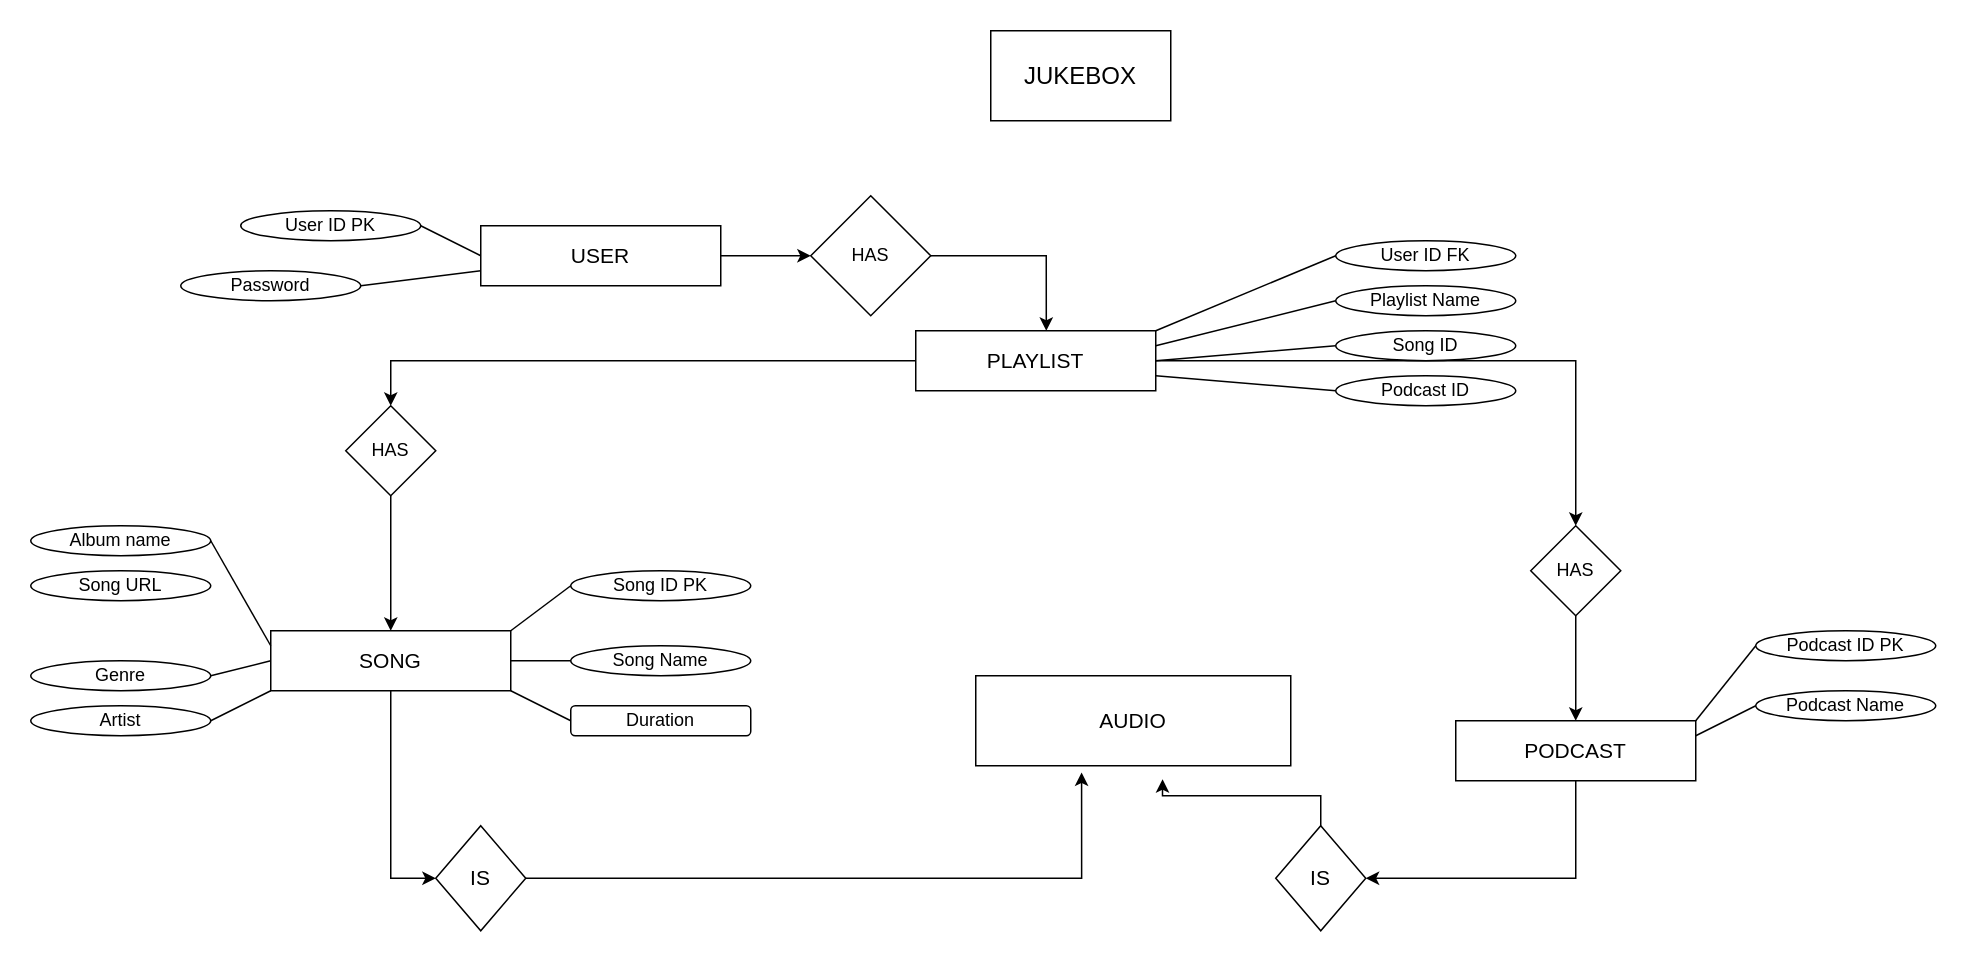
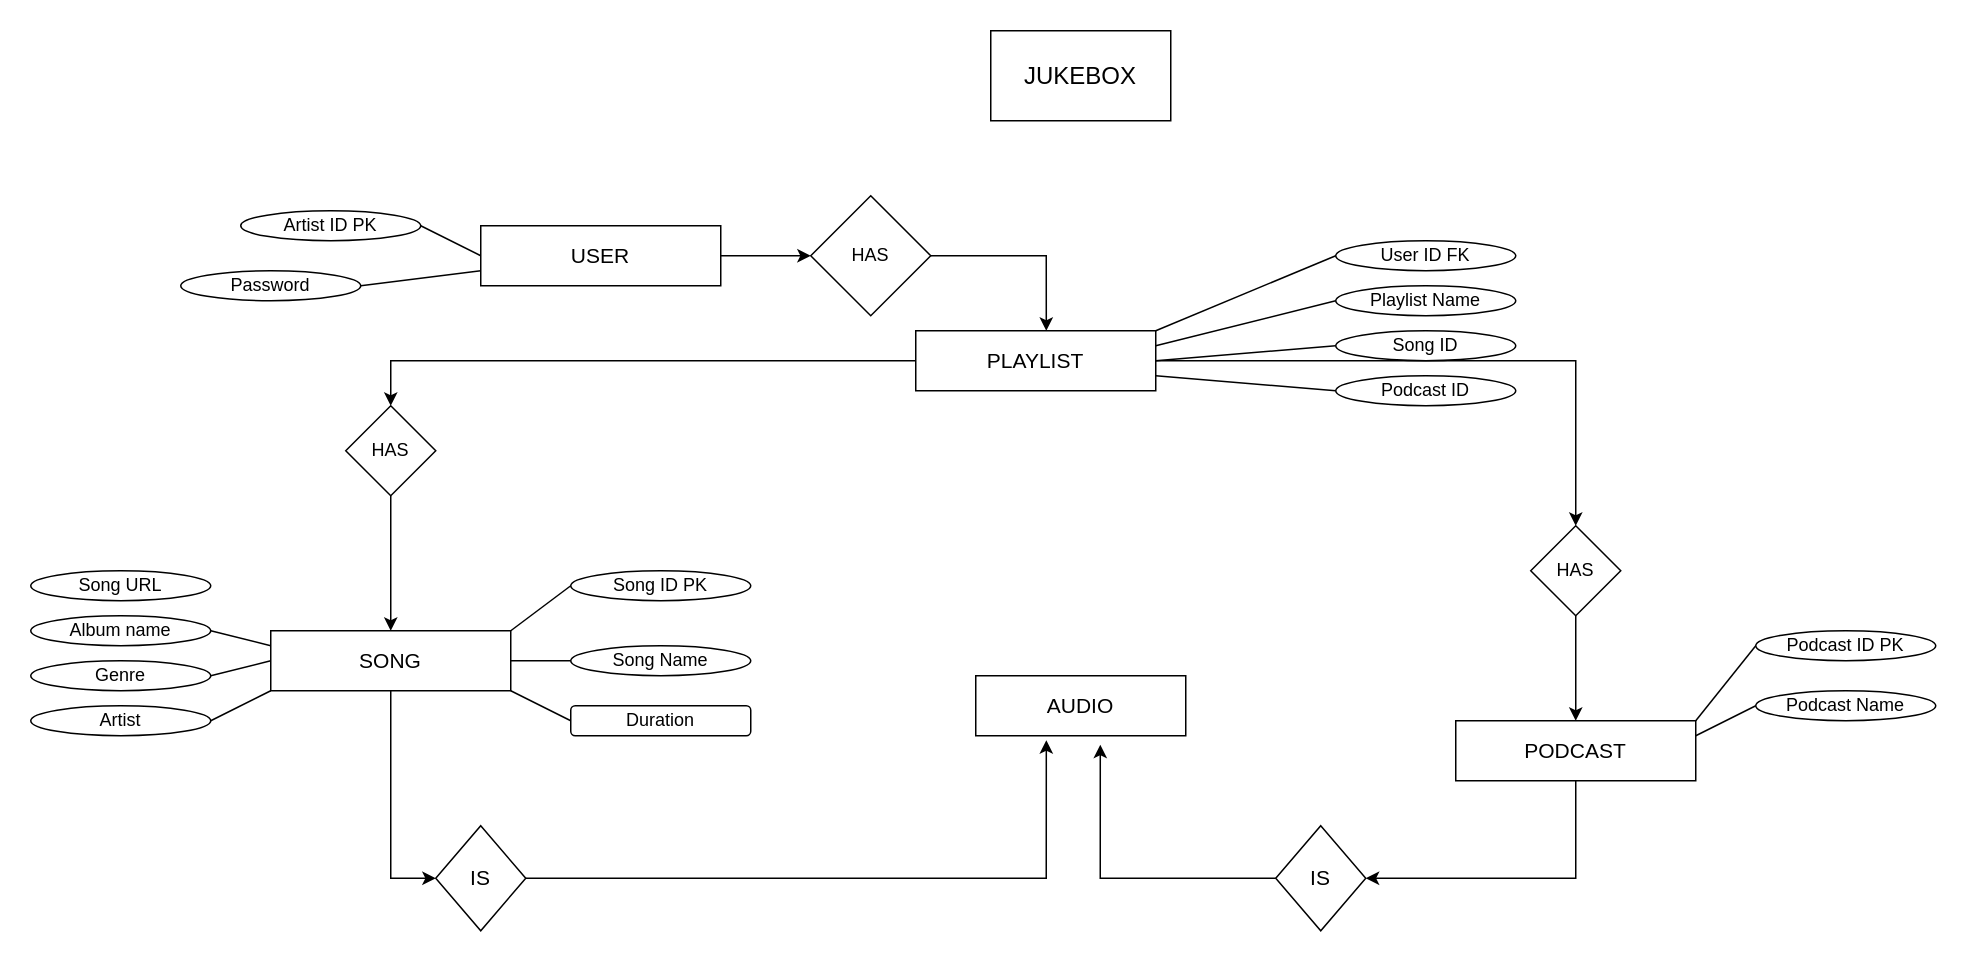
  <mxCell id="0" />
  <mxCell id="1" parent="0" />
  <mxCell id="2" value="" style="edgeStyle=orthogonalEdgeStyle;rounded=0;orthogonalLoop=1;jettySize=auto;html=1;fontSize=12;" parent="1" source="3" target="39" edge="1"><mxGeometry relative="1" as="geometry" /></mxCell>
  <mxCell id="3" value="&lt;font style=&quot;font-size: 14px;&quot;&gt;USER&lt;/font&gt;" style="rounded=0;whiteSpace=wrap;html=1;" parent="1" vertex="1"><mxGeometry x="320" y="150" width="160" height="40" as="geometry" /></mxCell>
  <mxCell id="4" value="&lt;font size=&quot;3&quot;&gt;JUKEBOX&lt;/font&gt;" style="rounded=0;whiteSpace=wrap;html=1;" parent="1" vertex="1"><mxGeometry x="660" y="20" width="120" height="60" as="geometry" /></mxCell>
  <mxCell id="5" style="edgeStyle=orthogonalEdgeStyle;rounded=0;orthogonalLoop=1;jettySize=auto;html=1;entryX=0.5;entryY=0;entryDx=0;entryDy=0;fontSize=12;" parent="1" source="7" target="43" edge="1"><mxGeometry relative="1" as="geometry" /></mxCell>
  <mxCell id="6" style="edgeStyle=orthogonalEdgeStyle;rounded=0;orthogonalLoop=1;jettySize=auto;html=1;entryX=0.5;entryY=0;entryDx=0;entryDy=0;" edge="1" parent="1" source="7" target="51"><mxGeometry relative="1" as="geometry" /></mxCell>
  <mxCell id="7" value="PLAYLIST" style="rounded=0;whiteSpace=wrap;html=1;fontSize=14;" parent="1" vertex="1"><mxGeometry x="610" y="220" width="160" height="40" as="geometry" /></mxCell>
- <mxCell id="8" value="AUDIO" style="rounded=0;whiteSpace=wrap;html=1;fontSize=14;" parent="1" vertex="1"><mxGeometry x="650" y="450" width="210" height="60" as="geometry" /></mxCell>
+ <mxCell id="8" value="AUDIO" style="rounded=0;whiteSpace=wrap;html=1;fontSize=14;" parent="1" vertex="1"><mxGeometry x="650" y="450" width="140" height="40" as="geometry" /></mxCell>
  <mxCell id="9" style="edgeStyle=orthogonalEdgeStyle;rounded=0;orthogonalLoop=1;jettySize=auto;html=1;entryX=0;entryY=0.5;entryDx=0;entryDy=0;" edge="1" parent="1" source="10" target="49"><mxGeometry relative="1" as="geometry" /></mxCell>
  <mxCell id="10" value="SONG" style="rounded=0;whiteSpace=wrap;html=1;fontSize=14;" parent="1" vertex="1"><mxGeometry x="180" y="420" width="160" height="40" as="geometry" /></mxCell>
  <mxCell id="11" style="edgeStyle=orthogonalEdgeStyle;rounded=0;orthogonalLoop=1;jettySize=auto;html=1;entryX=1;entryY=0.5;entryDx=0;entryDy=0;exitX=0.5;exitY=1;exitDx=0;exitDy=0;" edge="1" parent="1" source="12" target="41"><mxGeometry relative="1" as="geometry" /></mxCell>
  <mxCell id="12" value="PODCAST" style="rounded=0;whiteSpace=wrap;html=1;fontSize=14;" parent="1" vertex="1"><mxGeometry x="970" y="480" width="160" height="40" as="geometry" /></mxCell>
- <mxCell id="13" value="User ID PK" style="ellipse;whiteSpace=wrap;html=1;fontSize=12;" parent="1" vertex="1"><mxGeometry x="160" y="140" width="120" height="20" as="geometry" /></mxCell>
+ <mxCell id="13" value="Artist ID PK" style="ellipse;whiteSpace=wrap;html=1;fontSize=12;" parent="1" vertex="1"><mxGeometry x="160" y="140" width="120" height="20" as="geometry" /></mxCell>
  <mxCell id="14" value="Password" style="ellipse;whiteSpace=wrap;html=1;fontSize=12;" parent="1" vertex="1"><mxGeometry x="120" y="180" width="120" height="20" as="geometry" /></mxCell>
  <mxCell id="15" value="" style="endArrow=none;html=1;rounded=0;fontSize=12;exitX=1;exitY=0.5;exitDx=0;exitDy=0;entryX=0;entryY=0.5;entryDx=0;entryDy=0;" parent="1" source="13" target="3" edge="1"><mxGeometry width="50" height="50" relative="1" as="geometry"><mxPoint x="770" y="450" as="sourcePoint" /><mxPoint x="820" y="400" as="targetPoint" /></mxGeometry></mxCell>
  <mxCell id="16" value="" style="endArrow=none;html=1;rounded=0;fontSize=12;exitX=1;exitY=0.5;exitDx=0;exitDy=0;entryX=0;entryY=0.75;entryDx=0;entryDy=0;" parent="1" source="14" target="3" edge="1"><mxGeometry width="50" height="50" relative="1" as="geometry"><mxPoint x="340" y="250" as="sourcePoint" /><mxPoint x="480" y="280" as="targetPoint" /></mxGeometry></mxCell>
  <mxCell id="17" value="User ID FK" style="ellipse;whiteSpace=wrap;html=1;fontSize=12;" parent="1" vertex="1"><mxGeometry x="890" y="160" width="120" height="20" as="geometry" /></mxCell>
  <mxCell id="18" value="Playlist Name" style="ellipse;whiteSpace=wrap;html=1;fontSize=12;" parent="1" vertex="1"><mxGeometry x="890" y="190" width="120" height="20" as="geometry" /></mxCell>
  <mxCell id="19" value="Song ID" style="ellipse;whiteSpace=wrap;html=1;fontSize=12;" parent="1" vertex="1"><mxGeometry x="890" y="220" width="120" height="20" as="geometry" /></mxCell>
  <mxCell id="20" value="Podcast ID" style="ellipse;whiteSpace=wrap;html=1;fontSize=12;" parent="1" vertex="1"><mxGeometry x="890" y="250" width="120" height="20" as="geometry" /></mxCell>
  <mxCell id="21" value="" style="endArrow=none;html=1;rounded=0;fontSize=12;entryX=1;entryY=0;entryDx=0;entryDy=0;exitX=0;exitY=0.5;exitDx=0;exitDy=0;" parent="1" source="17" target="7" edge="1"><mxGeometry width="50" height="50" relative="1" as="geometry"><mxPoint x="780" y="350" as="sourcePoint" /><mxPoint x="830" y="300" as="targetPoint" /></mxGeometry></mxCell>
  <mxCell id="22" value="" style="endArrow=none;html=1;rounded=0;fontSize=12;entryX=0;entryY=0.5;entryDx=0;entryDy=0;exitX=1;exitY=0.25;exitDx=0;exitDy=0;" parent="1" source="7" target="18" edge="1"><mxGeometry width="50" height="50" relative="1" as="geometry"><mxPoint x="1140" y="320" as="sourcePoint" /><mxPoint x="1190" y="270" as="targetPoint" /></mxGeometry></mxCell>
  <mxCell id="23" value="" style="endArrow=none;html=1;rounded=0;fontSize=12;entryX=0;entryY=0.5;entryDx=0;entryDy=0;exitX=1;exitY=0.5;exitDx=0;exitDy=0;" parent="1" source="7" target="19" edge="1"><mxGeometry width="50" height="50" relative="1" as="geometry"><mxPoint x="1120" y="250" as="sourcePoint" /><mxPoint x="1170" y="200" as="targetPoint" /></mxGeometry></mxCell>
  <mxCell id="24" value="" style="endArrow=none;html=1;rounded=0;fontSize=12;entryX=0;entryY=0.5;entryDx=0;entryDy=0;exitX=1;exitY=0.75;exitDx=0;exitDy=0;" parent="1" source="7" target="20" edge="1"><mxGeometry width="50" height="50" relative="1" as="geometry"><mxPoint x="1100" y="280" as="sourcePoint" /><mxPoint x="1150" y="230" as="targetPoint" /></mxGeometry></mxCell>
  <mxCell id="25" value="Song ID PK" style="ellipse;whiteSpace=wrap;html=1;fontSize=12;" parent="1" vertex="1"><mxGeometry x="380" y="380" width="120" height="20" as="geometry" /></mxCell>
  <mxCell id="26" value="Song Name" style="ellipse;whiteSpace=wrap;html=1;fontSize=12;" parent="1" vertex="1"><mxGeometry x="380" y="430" width="120" height="20" as="geometry" /></mxCell>
  <mxCell id="27" value="Duration" style="whiteSpace=wrap;html=1;fontSize=12;rounded=1;" parent="1" vertex="1"><mxGeometry x="380" y="470" width="120" height="20" as="geometry" /></mxCell>
  <mxCell id="28" value="Song URL" style="ellipse;whiteSpace=wrap;html=1;fontSize=12;" parent="1" vertex="1"><mxGeometry x="20" y="380" width="120" height="20" as="geometry" /></mxCell>
- <mxCell id="29" value="Album name" style="ellipse;whiteSpace=wrap;html=1;fontSize=12;" parent="1" vertex="1"><mxGeometry x="20" y="350" width="120" height="20" as="geometry" /></mxCell>
+ <mxCell id="29" value="Album name" style="ellipse;whiteSpace=wrap;html=1;fontSize=12;" parent="1" vertex="1"><mxGeometry x="20" y="410" width="120" height="20" as="geometry" /></mxCell>
  <mxCell id="30" value="Genre" style="ellipse;whiteSpace=wrap;html=1;fontSize=12;" parent="1" vertex="1"><mxGeometry x="20" y="440" width="120" height="20" as="geometry" /></mxCell>
  <mxCell id="31" value="" style="endArrow=none;html=1;rounded=0;fontSize=12;entryX=1;entryY=0.5;entryDx=0;entryDy=0;exitX=0;exitY=0.25;exitDx=0;exitDy=0;" parent="1" source="10" target="29" edge="1"><mxGeometry width="50" height="50" relative="1" as="geometry"><mxPoint x="610" y="370" as="sourcePoint" /><mxPoint x="550" y="440" as="targetPoint" /></mxGeometry></mxCell>
  <mxCell id="32" value="" style="endArrow=none;html=1;rounded=0;fontSize=12;entryX=1;entryY=0.5;entryDx=0;entryDy=0;exitX=0;exitY=0.5;exitDx=0;exitDy=0;" parent="1" source="10" target="30" edge="1"><mxGeometry width="50" height="50" relative="1" as="geometry"><mxPoint x="630" y="450" as="sourcePoint" /><mxPoint x="570" y="520" as="targetPoint" /></mxGeometry></mxCell>
  <mxCell id="33" value="" style="endArrow=none;html=1;rounded=0;fontSize=12;entryX=1;entryY=0;entryDx=0;entryDy=0;exitX=0;exitY=0.5;exitDx=0;exitDy=0;" parent="1" source="25" target="10" edge="1"><mxGeometry width="50" height="50" relative="1" as="geometry"><mxPoint x="850" y="380" as="sourcePoint" /><mxPoint x="790" y="450" as="targetPoint" /></mxGeometry></mxCell>
  <mxCell id="34" value="" style="endArrow=none;html=1;rounded=0;fontSize=12;entryX=1;entryY=0.5;entryDx=0;entryDy=0;exitX=0;exitY=0.5;exitDx=0;exitDy=0;" parent="1" source="26" target="10" edge="1"><mxGeometry width="50" height="50" relative="1" as="geometry"><mxPoint x="820" y="460" as="sourcePoint" /><mxPoint x="760" y="530" as="targetPoint" /></mxGeometry></mxCell>
  <mxCell id="35" value="" style="endArrow=none;html=1;rounded=0;fontSize=12;entryX=1;entryY=1;entryDx=0;entryDy=0;exitX=0;exitY=0.5;exitDx=0;exitDy=0;" parent="1" source="27" target="10" edge="1"><mxGeometry width="50" height="50" relative="1" as="geometry"><mxPoint x="850" y="440" as="sourcePoint" /><mxPoint x="790" y="510" as="targetPoint" /></mxGeometry></mxCell>
  <mxCell id="36" value="Artist" style="ellipse;whiteSpace=wrap;html=1;fontSize=12;" parent="1" vertex="1"><mxGeometry x="20" y="470" width="120" height="20" as="geometry" /></mxCell>
  <mxCell id="37" value="" style="endArrow=none;html=1;rounded=0;fontSize=12;entryX=1;entryY=0.5;entryDx=0;entryDy=0;exitX=0;exitY=1;exitDx=0;exitDy=0;" parent="1" source="10" target="36" edge="1"><mxGeometry width="50" height="50" relative="1" as="geometry"><mxPoint x="590" y="430" as="sourcePoint" /><mxPoint x="500" y="440" as="targetPoint" /></mxGeometry></mxCell>
  <mxCell id="38" style="edgeStyle=orthogonalEdgeStyle;rounded=0;orthogonalLoop=1;jettySize=auto;html=1;entryX=0.544;entryY=0;entryDx=0;entryDy=0;entryPerimeter=0;" edge="1" parent="1" source="39" target="7"><mxGeometry relative="1" as="geometry"><mxPoint x="800" y="170" as="targetPoint" /><Array as="points"><mxPoint x="697" y="170" /></Array></mxGeometry></mxCell>
  <mxCell id="39" value="HAS" style="rhombus;whiteSpace=wrap;html=1;rounded=0;" parent="1" vertex="1"><mxGeometry x="540" y="130" width="80" height="80" as="geometry" /></mxCell>
  <mxCell id="40" style="edgeStyle=orthogonalEdgeStyle;rounded=0;orthogonalLoop=1;jettySize=auto;html=1;entryX=0.593;entryY=1.15;entryDx=0;entryDy=0;entryPerimeter=0;" edge="1" parent="1" source="41" target="8"><mxGeometry relative="1" as="geometry" /></mxCell>
  <mxCell id="41" value="IS" style="rhombus;whiteSpace=wrap;html=1;fontSize=14;rounded=0;" parent="1" vertex="1"><mxGeometry x="850" y="550" width="60" height="70" as="geometry" /></mxCell>
  <mxCell id="42" style="edgeStyle=orthogonalEdgeStyle;rounded=0;orthogonalLoop=1;jettySize=auto;html=1;entryX=0.5;entryY=0;entryDx=0;entryDy=0;fontSize=12;" parent="1" source="43" target="12" edge="1"><mxGeometry relative="1" as="geometry" /></mxCell>
  <mxCell id="43" value="HAS" style="rhombus;whiteSpace=wrap;html=1;fontSize=12;" parent="1" vertex="1"><mxGeometry x="1020" y="350" width="60" height="60" as="geometry" /></mxCell>
  <mxCell id="44" value="Podcast ID PK" style="ellipse;whiteSpace=wrap;html=1;fontSize=12;" parent="1" vertex="1"><mxGeometry x="1170" y="420" width="120" height="20" as="geometry" /></mxCell>
  <mxCell id="45" value="" style="endArrow=none;html=1;rounded=0;fontSize=12;entryX=0;entryY=0.5;entryDx=0;entryDy=0;exitX=1;exitY=0;exitDx=0;exitDy=0;" parent="1" source="12" target="44" edge="1"><mxGeometry width="50" height="50" relative="1" as="geometry"><mxPoint x="1200" y="410" as="sourcePoint" /><mxPoint x="1240" y="430" as="targetPoint" /></mxGeometry></mxCell>
  <mxCell id="46" value="Podcast Name" style="ellipse;whiteSpace=wrap;html=1;fontSize=12;" parent="1" vertex="1"><mxGeometry x="1170" y="460" width="120" height="20" as="geometry" /></mxCell>
  <mxCell id="47" value="" style="endArrow=none;html=1;rounded=0;fontSize=12;entryX=0;entryY=0.5;entryDx=0;entryDy=0;exitX=1;exitY=0.25;exitDx=0;exitDy=0;" parent="1" source="12" target="46" edge="1"><mxGeometry width="50" height="50" relative="1" as="geometry"><mxPoint x="1130" y="420" as="sourcePoint" /><mxPoint x="1170" y="440" as="targetPoint" /></mxGeometry></mxCell>
  <mxCell id="48" style="edgeStyle=orthogonalEdgeStyle;rounded=0;orthogonalLoop=1;jettySize=auto;html=1;entryX=0.336;entryY=1.075;entryDx=0;entryDy=0;entryPerimeter=0;" edge="1" parent="1" source="49" target="8"><mxGeometry relative="1" as="geometry" /></mxCell>
  <mxCell id="49" value="IS" style="rhombus;whiteSpace=wrap;html=1;fontSize=14;rounded=0;" vertex="1" parent="1"><mxGeometry x="290" y="550" width="60" height="70" as="geometry" /></mxCell>
  <mxCell id="50" style="edgeStyle=orthogonalEdgeStyle;rounded=0;orthogonalLoop=1;jettySize=auto;html=1;entryX=0.5;entryY=0;entryDx=0;entryDy=0;" edge="1" parent="1" source="51" target="10"><mxGeometry relative="1" as="geometry" /></mxCell>
  <mxCell id="51" value="HAS" style="rhombus;whiteSpace=wrap;html=1;fontSize=12;" vertex="1" parent="1"><mxGeometry x="230" y="270" width="60" height="60" as="geometry" /></mxCell>
